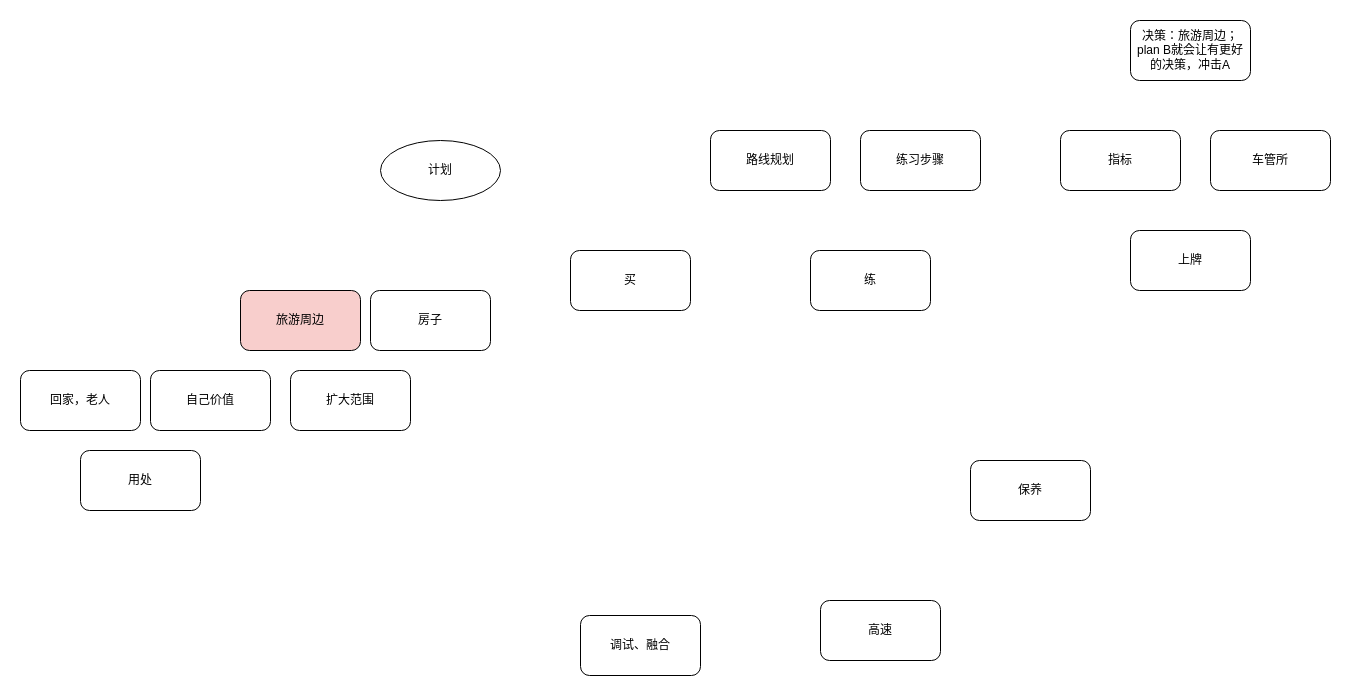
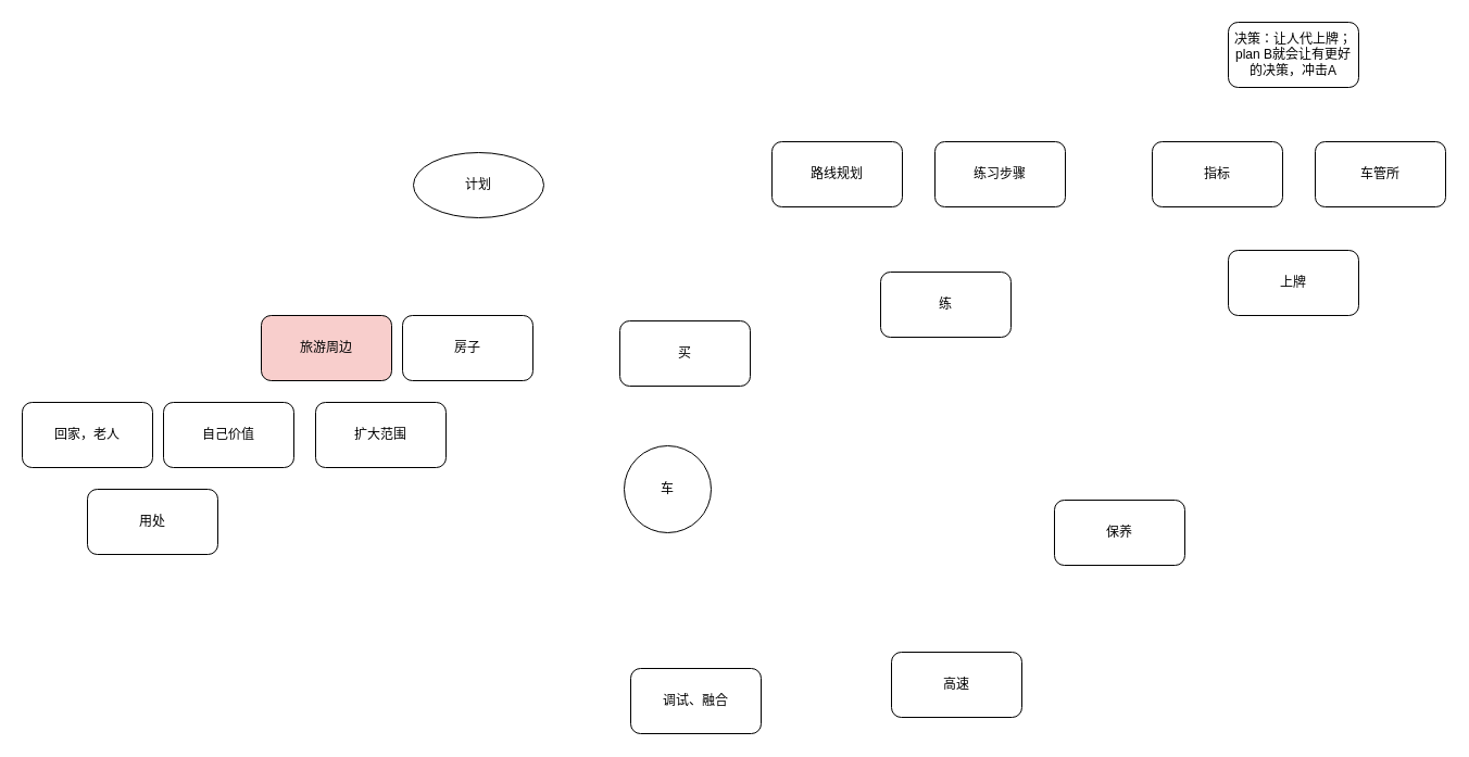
  <mxCell id="0" />
  <mxCell id="1" parent="0" />
+ <mxCell id="2" value="车" style="ellipse;whiteSpace=wrap;html=1;aspect=fixed;" vertex="1" parent="1"><mxGeometry x="574" y="410" width="80" height="80" as="geometry" /></mxCell>
  <mxCell id="3" value="计划" style="ellipse;whiteSpace=wrap;html=1;" vertex="1" parent="1"><mxGeometry x="380" y="140" width="120" height="60" as="geometry" /></mxCell>
- <mxCell id="4" value="买" style="rounded=1;whiteSpace=wrap;html=1;" vertex="1" parent="1"><mxGeometry x="570" y="250" width="120" height="60" as="geometry" /></mxCell>
+ <mxCell id="4" value="买" style="rounded=1;whiteSpace=wrap;html=1;" vertex="1" parent="1"><mxGeometry x="570" y="295" width="120" height="60" as="geometry" /></mxCell>
  <mxCell id="5" value="练" style="rounded=1;whiteSpace=wrap;html=1;" vertex="1" parent="1"><mxGeometry x="810" y="250" width="120" height="60" as="geometry" /></mxCell>
  <mxCell id="6" value="上牌" style="rounded=1;whiteSpace=wrap;html=1;" vertex="1" parent="1"><mxGeometry x="1130" y="230" width="120" height="60" as="geometry" /></mxCell>
  <mxCell id="7" value="保养" style="rounded=1;whiteSpace=wrap;html=1;" vertex="1" parent="1"><mxGeometry x="970" y="460" width="120" height="60" as="geometry" /></mxCell>
  <mxCell id="8" value="路线规划" style="rounded=1;whiteSpace=wrap;html=1;" vertex="1" parent="1"><mxGeometry x="710" y="130" width="120" height="60" as="geometry" /></mxCell>
  <mxCell id="9" value="练习步骤" style="rounded=1;whiteSpace=wrap;html=1;" vertex="1" parent="1"><mxGeometry x="860" y="130" width="120" height="60" as="geometry" /></mxCell>
  <mxCell id="10" value="指标" style="rounded=1;whiteSpace=wrap;html=1;" vertex="1" parent="1"><mxGeometry x="1060" y="130" width="120" height="60" as="geometry" /></mxCell>
  <mxCell id="11" value="车管所" style="rounded=1;whiteSpace=wrap;html=1;" vertex="1" parent="1"><mxGeometry x="1210" y="130" width="120" height="60" as="geometry" /></mxCell>
  <mxCell id="12" value="高速" style="rounded=1;whiteSpace=wrap;html=1;" vertex="1" parent="1"><mxGeometry x="820" y="600" width="120" height="60" as="geometry" /></mxCell>
  <mxCell id="13" value="调试、融合" style="rounded=1;whiteSpace=wrap;html=1;" vertex="1" parent="1"><mxGeometry x="580" y="615" width="120" height="60" as="geometry" /></mxCell>
- <mxCell id="14" value="决策：旅游周边；plan B就会让有更好的决策，冲击A" style="rounded=1;whiteSpace=wrap;html=1;" vertex="1" parent="1"><mxGeometry x="1130" y="20" width="120" height="60" as="geometry" /></mxCell>
+ <mxCell id="14" value="决策：让人代上牌；plan B就会让有更好的决策，冲击A" style="rounded=1;whiteSpace=wrap;html=1;" vertex="1" parent="1"><mxGeometry x="1130" y="20" width="120" height="60" as="geometry" /></mxCell>
  <mxCell id="15" value="用处" style="rounded=1;whiteSpace=wrap;html=1;" vertex="1" parent="1"><mxGeometry x="80" y="450" width="120" height="60" as="geometry" /></mxCell>
  <mxCell id="16" value="回家，老人" style="rounded=1;whiteSpace=wrap;html=1;" vertex="1" parent="1"><mxGeometry x="20" y="370" width="120" height="60" as="geometry" /></mxCell>
  <mxCell id="17" value="自己价值" style="rounded=1;whiteSpace=wrap;html=1;" vertex="1" parent="1"><mxGeometry x="150" y="370" width="120" height="60" as="geometry" /></mxCell>
  <mxCell id="18" value="扩大范围" style="rounded=1;whiteSpace=wrap;html=1;" vertex="1" parent="1"><mxGeometry x="290" y="370" width="120" height="60" as="geometry" /></mxCell>
  <mxCell id="19" value="旅游周边" style="rounded=1;whiteSpace=wrap;html=1;fillColor=#f8cecc;" vertex="1" parent="1"><mxGeometry x="240" y="290" width="120" height="60" as="geometry" /></mxCell>
  <mxCell id="20" value="房子" style="rounded=1;whiteSpace=wrap;html=1;" vertex="1" parent="1"><mxGeometry x="370" y="290" width="120" height="60" as="geometry" /></mxCell>
